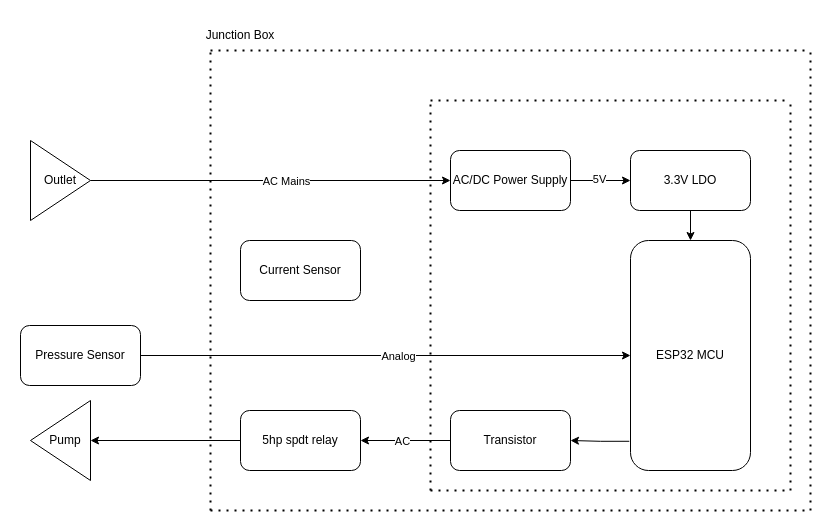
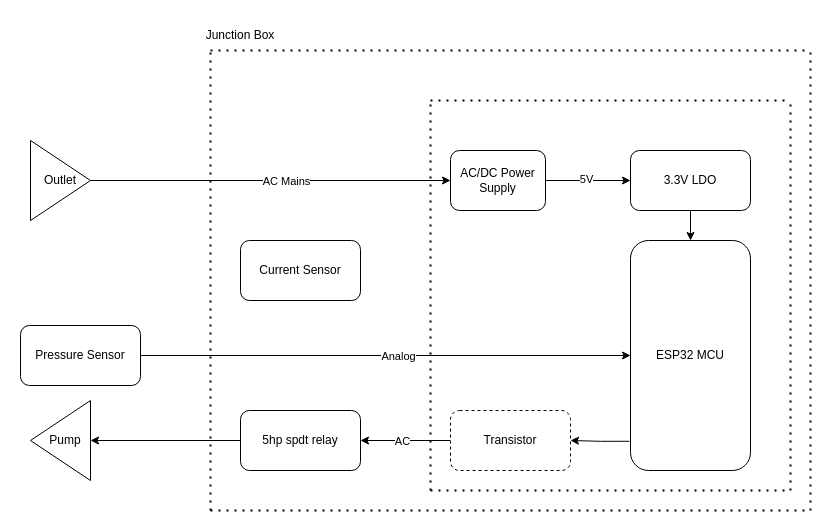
  <mxCell id="0" />
  <mxCell id="1" parent="0" />
  <mxCell id="2" value="ESP32 MCU" style="rounded=1;whiteSpace=wrap;html=1;" parent="1" vertex="1"><mxGeometry x="630" y="240" width="120" height="230" as="geometry" /></mxCell>
  <mxCell id="3" value="Current Sensor" style="rounded=1;whiteSpace=wrap;html=1;" parent="1" vertex="1"><mxGeometry x="240" y="240" width="120" height="60" as="geometry" /></mxCell>
  <mxCell id="4" style="edgeStyle=orthogonalEdgeStyle;rounded=0;orthogonalLoop=1;jettySize=auto;html=1;exitX=1;exitY=0.5;exitDx=0;exitDy=0;entryX=0;entryY=0.5;entryDx=0;entryDy=0;" parent="1" source="6" target="2" edge="1"><mxGeometry relative="1" as="geometry" /></mxCell>
  <mxCell id="5" value="Analog" style="edgeLabel;html=1;align=center;verticalAlign=middle;resizable=0;points=[];" parent="4" vertex="1" connectable="0"><mxGeometry x="0.051" y="-2" relative="1" as="geometry"><mxPoint y="-2" as="offset" /></mxGeometry></mxCell>
  <mxCell id="6" value="Pressure Sensor" style="rounded=1;whiteSpace=wrap;html=1;" parent="1" vertex="1"><mxGeometry x="20" y="325" width="120" height="60" as="geometry" /></mxCell>
  <mxCell id="7" style="edgeStyle=orthogonalEdgeStyle;rounded=0;orthogonalLoop=1;jettySize=auto;html=1;exitX=1;exitY=0.5;exitDx=0;exitDy=0;" parent="1" source="9" target="13" edge="1"><mxGeometry relative="1" as="geometry" /></mxCell>
  <mxCell id="8" value="AC Mains" style="edgeLabel;html=1;align=center;verticalAlign=middle;resizable=0;points=[];" parent="7" vertex="1" connectable="0"><mxGeometry x="0.266" y="2" relative="1" as="geometry"><mxPoint x="-33" y="2" as="offset" /></mxGeometry></mxCell>
  <mxCell id="9" value="Outlet" style="triangle;whiteSpace=wrap;html=1;" parent="1" vertex="1"><mxGeometry x="30" y="140" width="60" height="80" as="geometry" /></mxCell>
  <mxCell id="10" value="" style="endArrow=none;dashed=1;html=1;dashPattern=1 3;strokeWidth=2;rounded=0;" parent="1" edge="1"><mxGeometry width="50" height="50" relative="1" as="geometry"><mxPoint x="430" y="100" as="sourcePoint" /><mxPoint x="790" y="100" as="targetPoint" /></mxGeometry></mxCell>
  <mxCell id="11" style="edgeStyle=orthogonalEdgeStyle;rounded=0;orthogonalLoop=1;jettySize=auto;html=1;exitX=1;exitY=0.5;exitDx=0;exitDy=0;entryX=0;entryY=0.5;entryDx=0;entryDy=0;" parent="1" source="13" target="18" edge="1"><mxGeometry relative="1" as="geometry" /></mxCell>
  <mxCell id="12" value="5V" style="edgeLabel;html=1;align=center;verticalAlign=middle;resizable=0;points=[];" parent="11" vertex="1" connectable="0"><mxGeometry x="-0.06" y="2" relative="1" as="geometry"><mxPoint as="offset" /></mxGeometry></mxCell>
- <mxCell id="13" value="AC/DC Power Supply" style="rounded=1;whiteSpace=wrap;html=1;" parent="1" vertex="1"><mxGeometry x="450" y="150" width="120" height="60" as="geometry" /></mxCell>
+ <mxCell id="13" value="AC/DC Power Supply" style="rounded=1;whiteSpace=wrap;html=1;" parent="1" vertex="1"><mxGeometry x="450" y="150" width="95" height="60" as="geometry" /></mxCell>
  <mxCell id="14" style="edgeStyle=orthogonalEdgeStyle;rounded=0;orthogonalLoop=1;jettySize=auto;html=1;exitX=0;exitY=0.5;exitDx=0;exitDy=0;entryX=1;entryY=0.5;entryDx=0;entryDy=0;" parent="1" source="16" target="22" edge="1"><mxGeometry relative="1" as="geometry" /></mxCell>
  <mxCell id="15" value="AC" style="edgeLabel;html=1;align=center;verticalAlign=middle;resizable=0;points=[];" parent="14" vertex="1" connectable="0"><mxGeometry x="0.098" y="3" relative="1" as="geometry"><mxPoint y="-3" as="offset" /></mxGeometry></mxCell>
- <mxCell id="16" value="Transistor" style="rounded=1;whiteSpace=wrap;html=1;" parent="1" vertex="1"><mxGeometry x="450" y="410" width="120" height="60" as="geometry" /></mxCell>
+ <mxCell id="16" value="Transistor" style="rounded=1;whiteSpace=wrap;html=1;dashed=1;" parent="1" vertex="1"><mxGeometry x="450" y="410" width="120" height="60" as="geometry" /></mxCell>
  <mxCell id="17" style="edgeStyle=orthogonalEdgeStyle;rounded=0;orthogonalLoop=1;jettySize=auto;html=1;exitX=0.5;exitY=1;exitDx=0;exitDy=0;entryX=0.5;entryY=0;entryDx=0;entryDy=0;" parent="1" source="18" target="2" edge="1"><mxGeometry relative="1" as="geometry" /></mxCell>
  <mxCell id="18" value="3.3V LDO" style="rounded=1;whiteSpace=wrap;html=1;" parent="1" vertex="1"><mxGeometry x="630" y="150" width="120" height="60" as="geometry" /></mxCell>
  <mxCell id="19" value="" style="triangle;whiteSpace=wrap;html=1;rotation=-180;" parent="1" vertex="1"><mxGeometry x="30" y="400" width="60" height="80" as="geometry" /></mxCell>
  <mxCell id="20" style="edgeStyle=orthogonalEdgeStyle;rounded=0;orthogonalLoop=1;jettySize=auto;html=1;exitX=-0.01;exitY=0.873;exitDx=0;exitDy=0;entryX=1;entryY=0.5;entryDx=0;entryDy=0;exitPerimeter=0;" parent="1" source="2" target="16" edge="1"><mxGeometry relative="1" as="geometry" /></mxCell>
  <mxCell id="21" style="edgeStyle=orthogonalEdgeStyle;rounded=0;orthogonalLoop=1;jettySize=auto;html=1;exitX=0;exitY=0.5;exitDx=0;exitDy=0;entryX=0;entryY=0.5;entryDx=0;entryDy=0;" parent="1" source="22" target="19" edge="1"><mxGeometry relative="1" as="geometry" /></mxCell>
  <mxCell id="22" value="5hp spdt relay" style="rounded=1;whiteSpace=wrap;html=1;" parent="1" vertex="1"><mxGeometry x="240" y="410" width="120" height="60" as="geometry" /></mxCell>
  <mxCell id="23" value="" style="endArrow=none;dashed=1;html=1;dashPattern=1 3;strokeWidth=2;rounded=0;" parent="1" edge="1"><mxGeometry width="50" height="50" relative="1" as="geometry"><mxPoint x="790" y="490" as="sourcePoint" /><mxPoint x="790" y="100" as="targetPoint" /></mxGeometry></mxCell>
  <mxCell id="24" value="" style="endArrow=none;dashed=1;html=1;dashPattern=1 3;strokeWidth=2;rounded=0;" parent="1" edge="1"><mxGeometry width="50" height="50" relative="1" as="geometry"><mxPoint x="430" y="490" as="sourcePoint" /><mxPoint x="790" y="490" as="targetPoint" /></mxGeometry></mxCell>
  <mxCell id="25" value="" style="endArrow=none;dashed=1;html=1;dashPattern=1 3;strokeWidth=2;rounded=0;" parent="1" edge="1"><mxGeometry width="50" height="50" relative="1" as="geometry"><mxPoint x="430" y="490" as="sourcePoint" /><mxPoint x="430" y="100" as="targetPoint" /></mxGeometry></mxCell>
  <mxCell id="26" value="" style="endArrow=none;dashed=1;html=1;dashPattern=1 3;strokeWidth=2;rounded=0;" parent="1" edge="1"><mxGeometry width="50" height="50" relative="1" as="geometry"><mxPoint x="210" y="50" as="sourcePoint" /><mxPoint x="810" y="50" as="targetPoint" /></mxGeometry></mxCell>
  <mxCell id="27" value="" style="endArrow=none;dashed=1;html=1;dashPattern=1 3;strokeWidth=2;rounded=0;" parent="1" edge="1"><mxGeometry width="50" height="50" relative="1" as="geometry"><mxPoint x="810" y="510" as="sourcePoint" /><mxPoint x="810" y="50" as="targetPoint" /></mxGeometry></mxCell>
  <mxCell id="28" value="" style="endArrow=none;dashed=1;html=1;dashPattern=1 3;strokeWidth=2;rounded=0;" parent="1" edge="1"><mxGeometry width="50" height="50" relative="1" as="geometry"><mxPoint x="210" y="510" as="sourcePoint" /><mxPoint x="810" y="510" as="targetPoint" /></mxGeometry></mxCell>
  <mxCell id="29" value="" style="endArrow=none;dashed=1;html=1;dashPattern=1 3;strokeWidth=2;rounded=0;" parent="1" edge="1"><mxGeometry width="50" height="50" relative="1" as="geometry"><mxPoint x="210" y="510" as="sourcePoint" /><mxPoint x="210" y="50" as="targetPoint" /></mxGeometry></mxCell>
  <mxCell id="30" value="Junction Box" style="text;html=1;strokeColor=none;fillColor=none;align=center;verticalAlign=middle;whiteSpace=wrap;rounded=0;" parent="1" vertex="1"><mxGeometry x="180" y="20" width="120" height="30" as="geometry" /></mxCell>
  <mxCell id="31" value="Pump" style="text;html=1;strokeColor=none;fillColor=none;align=center;verticalAlign=middle;whiteSpace=wrap;rounded=0;" parent="1" vertex="1"><mxGeometry x="40" y="425" width="50" height="30" as="geometry" /></mxCell>
